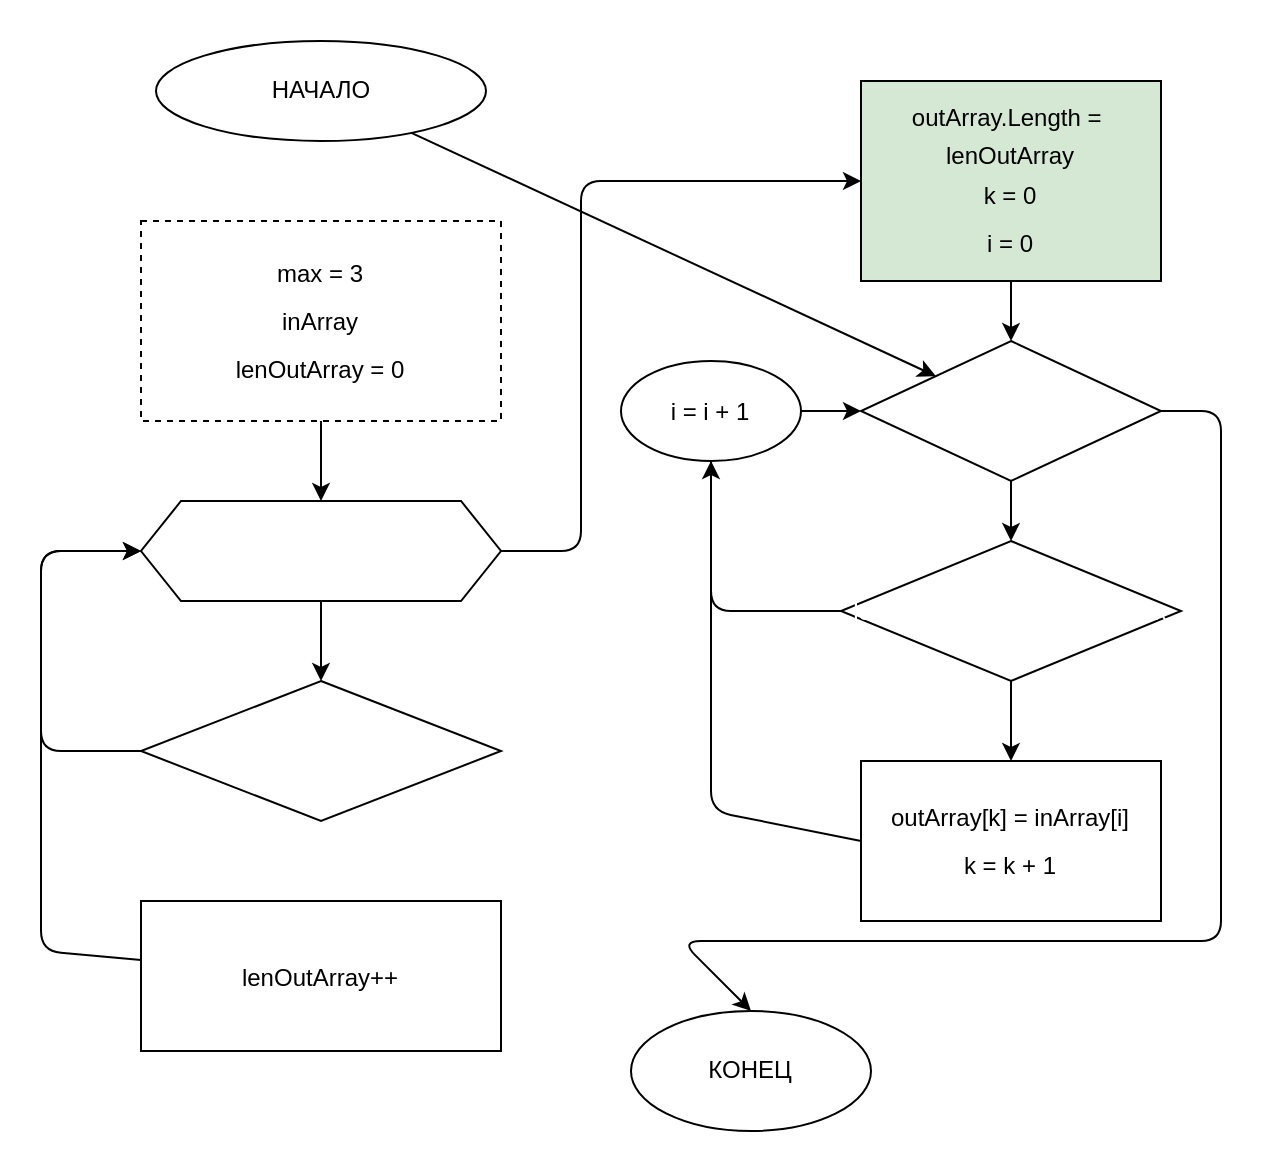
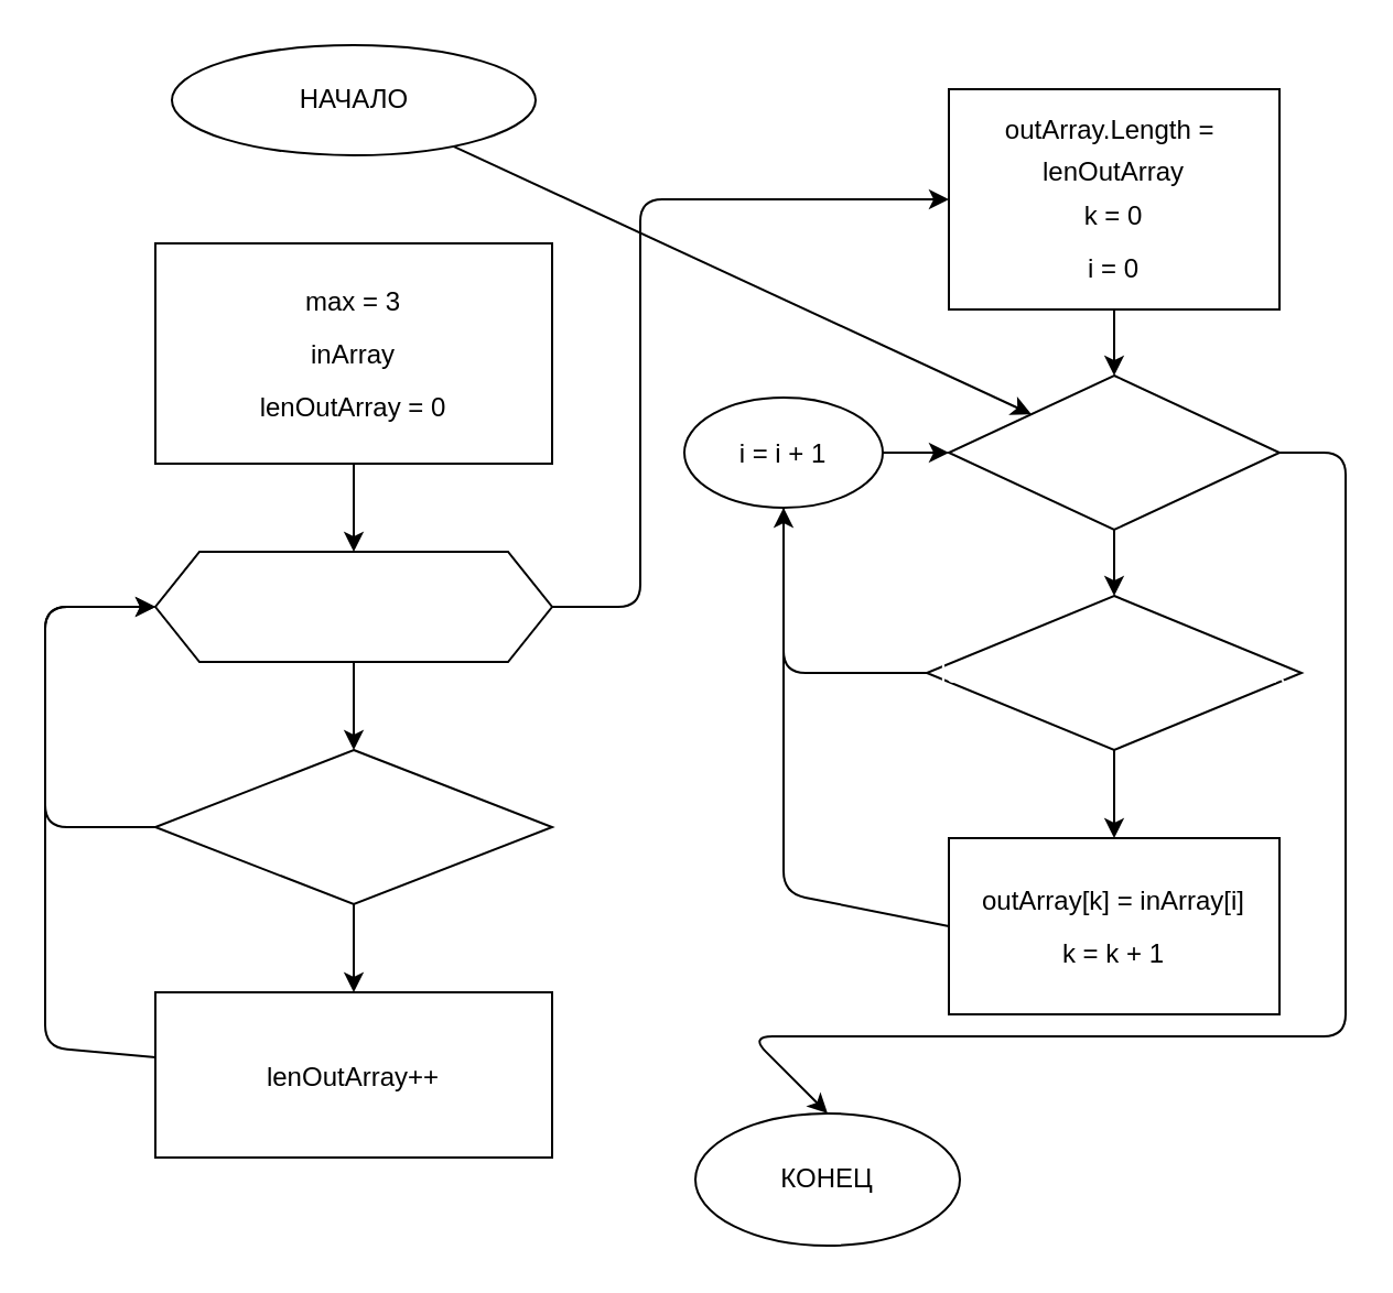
  <mxCell id="0" />
  <mxCell id="1" parent="0" />
  <mxCell id="2" style="edgeStyle=none;html=1;" edge="1" parent="1" source="3" target="21"><mxGeometry relative="1" as="geometry" /></mxCell>
  <mxCell id="3" value="НАЧАЛО" style="ellipse;whiteSpace=wrap;html=1;" vertex="1" parent="1"><mxGeometry x="77.5" y="20" width="165" height="50" as="geometry" /></mxCell>
  <mxCell id="4" value="КОНЕЦ" style="ellipse;whiteSpace=wrap;html=1;" vertex="1" parent="1"><mxGeometry x="315" y="505" width="120" height="60" as="geometry" /></mxCell>
  <mxCell id="5" style="edgeStyle=none;html=1;entryX=0.5;entryY=0;entryDx=0;entryDy=0;fontSize=12;fontColor=#FFFFFF;" edge="1" parent="1" source="6" target="9"><mxGeometry relative="1" as="geometry" /></mxCell>
- <mxCell id="6" value="&lt;div style=&quot;line-height: 24px&quot;&gt;max = 3&lt;/div&gt;&lt;div style=&quot;line-height: 24px&quot;&gt;&lt;div style=&quot;line-height: 24px&quot;&gt;inArray&lt;/div&gt;&lt;div style=&quot;line-height: 24px&quot;&gt;&lt;div style=&quot;line-height: 24px&quot;&gt;lenOutArray = 0&lt;/div&gt;&lt;/div&gt;&lt;/div&gt;" style="rounded=0;whiteSpace=wrap;html=1;dashed=1;" vertex="1" parent="1"><mxGeometry x="70" y="110" width="180" height="100" as="geometry" /></mxCell>
+ <mxCell id="6" value="&lt;div style=&quot;line-height: 24px&quot;&gt;max = 3&lt;/div&gt;&lt;div style=&quot;line-height: 24px&quot;&gt;&lt;div style=&quot;line-height: 24px&quot;&gt;inArray&lt;/div&gt;&lt;div style=&quot;line-height: 24px&quot;&gt;&lt;div style=&quot;line-height: 24px&quot;&gt;lenOutArray = 0&lt;/div&gt;&lt;/div&gt;&lt;/div&gt;" style="rounded=0;whiteSpace=wrap;html=1;" vertex="1" parent="1"><mxGeometry x="70" y="110" width="180" height="100" as="geometry" /></mxCell>
  <mxCell id="7" style="edgeStyle=none;html=1;entryX=0.5;entryY=0;entryDx=0;entryDy=0;fontSize=12;fontColor=#FFFFFF;" edge="1" parent="1" source="9" target="12"><mxGeometry relative="1" as="geometry" /></mxCell>
  <mxCell id="8" style="edgeStyle=none;html=1;entryX=0;entryY=0.5;entryDx=0;entryDy=0;fontSize=12;fontColor=#FFFFFF;exitX=1;exitY=0.5;exitDx=0;exitDy=0;" edge="1" parent="1" source="9" target="18"><mxGeometry relative="1" as="geometry"><Array as="points"><mxPoint x="290" y="275" /><mxPoint x="290" y="90" /></Array></mxGeometry></mxCell>
  <mxCell id="9" value="для каждого&amp;nbsp; из&amp;nbsp; inArray" style="shape=hexagon;perimeter=hexagonPerimeter2;whiteSpace=wrap;html=1;fixedSize=1;fontSize=12;fontColor=#FFFFFF;" vertex="1" parent="1"><mxGeometry x="70" y="250" width="180" height="50" as="geometry" /></mxCell>
  <mxCell id="10" style="edgeStyle=none;html=1;entryX=0;entryY=0.5;entryDx=0;entryDy=0;fontSize=12;fontColor=#FFFFFF;exitX=0;exitY=0.5;exitDx=0;exitDy=0;" edge="1" parent="1" source="12" target="9"><mxGeometry relative="1" as="geometry"><Array as="points"><mxPoint x="20" y="375" /><mxPoint x="20" y="275" /></Array></mxGeometry></mxCell>
+ <mxCell id="11" style="edgeStyle=none;html=1;entryX=0.5;entryY=0;entryDx=0;entryDy=0;fontSize=12;fontColor=#FFFFFF;" edge="1" parent="1" source="12" target="14"><mxGeometry relative="1" as="geometry" /></mxCell>
  <mxCell id="12" value="inArray[] &amp;lt;=&amp;nbsp;&amp;nbsp;max" style="rhombus;whiteSpace=wrap;html=1;fontSize=12;fontColor=#FFFFFF;" vertex="1" parent="1"><mxGeometry x="70" y="340" width="180" height="70" as="geometry" /></mxCell>
  <mxCell id="13" style="edgeStyle=none;html=1;entryX=0;entryY=0.5;entryDx=0;entryDy=0;fontSize=12;fontColor=#FFFFFF;" edge="1" parent="1" source="14" target="9"><mxGeometry relative="1" as="geometry"><Array as="points"><mxPoint x="20" y="475" /><mxPoint x="20" y="275" /></Array></mxGeometry></mxCell>
  <mxCell id="14" value="&lt;div style=&quot;line-height: 24px&quot;&gt;lenOutArray++&lt;br&gt;&lt;/div&gt;" style="rounded=0;whiteSpace=wrap;html=1;" vertex="1" parent="1"><mxGeometry x="70" y="450" width="180" height="75" as="geometry" /></mxCell>
  <mxCell id="15" value="да" style="text;strokeColor=none;fillColor=none;align=left;verticalAlign=middle;spacingLeft=4;spacingRight=4;overflow=hidden;points=[[0,0.5],[1,0.5]];portConstraint=eastwest;rotatable=0;fontSize=12;fontColor=#FFFFFF;" vertex="1" parent="1"><mxGeometry x="130" y="410" width="30" height="20" as="geometry" /></mxCell>
  <mxCell id="16" value="нет" style="text;strokeColor=none;fillColor=none;align=left;verticalAlign=middle;spacingLeft=4;spacingRight=4;overflow=hidden;points=[[0,0.5],[1,0.5]];portConstraint=eastwest;rotatable=0;fontSize=12;fontColor=#FFFFFF;" vertex="1" parent="1"><mxGeometry x="50" y="380" width="30" height="20" as="geometry" /></mxCell>
  <mxCell id="17" style="edgeStyle=none;html=1;entryX=0.5;entryY=0;entryDx=0;entryDy=0;fontSize=12;fontColor=#FAFAFA;" edge="1" parent="1" source="18" target="21"><mxGeometry relative="1" as="geometry" /></mxCell>
- <mxCell id="18" value="&lt;div style=&quot;line-height: 24px&quot;&gt;outArray.Length =&amp;nbsp;&lt;/div&gt;lenOutArray&lt;br&gt;&lt;div style=&quot;line-height: 24px&quot;&gt;k = 0&lt;/div&gt;&lt;div style=&quot;line-height: 24px&quot;&gt;&lt;div style=&quot;line-height: 24px&quot;&gt;i = 0&lt;/div&gt;&lt;/div&gt;" style="rounded=0;whiteSpace=wrap;html=1;fillColor=#d5e8d4;" vertex="1" parent="1"><mxGeometry x="430" y="40" width="150" height="100" as="geometry" /></mxCell>
+ <mxCell id="18" value="&lt;div style=&quot;line-height: 24px&quot;&gt;outArray.Length =&amp;nbsp;&lt;/div&gt;lenOutArray&lt;br&gt;&lt;div style=&quot;line-height: 24px&quot;&gt;k = 0&lt;/div&gt;&lt;div style=&quot;line-height: 24px&quot;&gt;&lt;div style=&quot;line-height: 24px&quot;&gt;i = 0&lt;/div&gt;&lt;/div&gt;" style="rounded=0;whiteSpace=wrap;html=1;" vertex="1" parent="1"><mxGeometry x="430" y="40" width="150" height="100" as="geometry" /></mxCell>
  <mxCell id="19" style="edgeStyle=none;html=1;entryX=0.5;entryY=0;entryDx=0;entryDy=0;fontSize=12;fontColor=#FAFAFA;" edge="1" parent="1" source="21" target="26"><mxGeometry relative="1" as="geometry" /></mxCell>
  <mxCell id="20" style="edgeStyle=none;html=1;fontSize=12;fontColor=#FAFAFA;entryX=0.5;entryY=0;entryDx=0;entryDy=0;exitX=1;exitY=0.5;exitDx=0;exitDy=0;" edge="1" parent="1" source="21" target="4"><mxGeometry relative="1" as="geometry"><mxPoint x="630" y="205" as="targetPoint" /><Array as="points"><mxPoint x="610" y="205" /><mxPoint x="610" y="470" /><mxPoint x="340" y="470" /></Array></mxGeometry></mxCell>
  <mxCell id="21" value="&lt;div style=&quot;line-height: 24px&quot;&gt;i &amp;lt; inArray.Length&lt;/div&gt;" style="rhombus;whiteSpace=wrap;html=1;fontSize=12;fontColor=#FFFFFF;" vertex="1" parent="1"><mxGeometry x="430" y="170" width="150" height="70" as="geometry" /></mxCell>
  <mxCell id="22" value="нет" style="text;strokeColor=none;fillColor=none;align=left;verticalAlign=middle;spacingLeft=4;spacingRight=4;overflow=hidden;points=[[0,0.5],[1,0.5]];portConstraint=eastwest;rotatable=0;fontSize=12;fontColor=#FFFFFF;" vertex="1" parent="1"><mxGeometry x="580" y="180" width="30" height="20" as="geometry" /></mxCell>
  <mxCell id="23" value="да" style="text;strokeColor=none;fillColor=none;align=left;verticalAlign=middle;spacingLeft=4;spacingRight=4;overflow=hidden;points=[[0,0.5],[1,0.5]];portConstraint=eastwest;rotatable=0;fontSize=12;fontColor=#FFFFFF;" vertex="1" parent="1"><mxGeometry x="470" y="240" width="30" height="20" as="geometry" /></mxCell>
  <mxCell id="24" style="edgeStyle=none;html=1;entryX=0.5;entryY=0;entryDx=0;entryDy=0;fontSize=12;fontColor=#FAFAFA;" edge="1" parent="1" source="26" target="28"><mxGeometry relative="1" as="geometry" /></mxCell>
  <mxCell id="25" style="edgeStyle=none;html=1;fontSize=12;fontColor=#FAFAFA;exitX=0;exitY=0.5;exitDx=0;exitDy=0;entryX=0.5;entryY=1;entryDx=0;entryDy=0;" edge="1" parent="1" source="26" target="31"><mxGeometry relative="1" as="geometry"><mxPoint x="420" y="210" as="targetPoint" /><Array as="points"><mxPoint x="355" y="305" /></Array></mxGeometry></mxCell>
  <mxCell id="26" value="&lt;div style=&quot;line-height: 24px&quot;&gt;&lt;div style=&quot;line-height: 24px&quot;&gt;lenOutArray[i].Length &amp;lt;= max&lt;/div&gt;&lt;/div&gt;" style="rhombus;whiteSpace=wrap;html=1;fontSize=12;fontColor=#FFFFFF;" vertex="1" parent="1"><mxGeometry x="420" y="270" width="170" height="70" as="geometry" /></mxCell>
  <mxCell id="27" style="edgeStyle=none;html=1;entryX=0;entryY=0.5;entryDx=0;entryDy=0;fontSize=12;fontColor=#FAFAFA;exitX=1;exitY=0.5;exitDx=0;exitDy=0;startArrow=none;" edge="1" parent="1" source="31" target="21"><mxGeometry relative="1" as="geometry"><Array as="points"><mxPoint x="360" y="205" /></Array></mxGeometry></mxCell>
  <mxCell id="28" value="&lt;div style=&quot;line-height: 24px&quot;&gt;&lt;div style=&quot;line-height: 24px&quot;&gt;outArray[k] = inArray[i]&lt;/div&gt;&lt;div style=&quot;line-height: 24px&quot;&gt;k = k + 1&lt;br&gt;&lt;/div&gt;&lt;/div&gt;" style="rounded=0;whiteSpace=wrap;html=1;" vertex="1" parent="1"><mxGeometry x="430" y="380" width="150" height="80" as="geometry" /></mxCell>
  <mxCell id="29" value="да" style="text;strokeColor=none;fillColor=none;align=left;verticalAlign=middle;spacingLeft=4;spacingRight=4;overflow=hidden;points=[[0,0.5],[1,0.5]];portConstraint=eastwest;rotatable=0;fontSize=12;fontColor=#FFFFFF;" vertex="1" parent="1"><mxGeometry x="470" y="340" width="30" height="20" as="geometry" /></mxCell>
  <mxCell id="30" value="нет" style="text;strokeColor=none;fillColor=none;align=left;verticalAlign=middle;spacingLeft=4;spacingRight=4;overflow=hidden;points=[[0,0.5],[1,0.5]];portConstraint=eastwest;rotatable=0;fontSize=12;fontColor=#FFFFFF;" vertex="1" parent="1"><mxGeometry x="410" y="310" width="30" height="20" as="geometry" /></mxCell>
  <mxCell id="31" value="&lt;div style=&quot;line-height: 24px&quot;&gt;&lt;div style=&quot;line-height: 24px&quot;&gt;&lt;span&gt;i = i + 1&lt;/span&gt;&lt;br&gt;&lt;/div&gt;&lt;/div&gt;" style="ellipse;whiteSpace=wrap;html=1;" vertex="1" parent="1"><mxGeometry x="310" y="180" width="90" height="50" as="geometry" /></mxCell>
  <mxCell id="32" value="" style="edgeStyle=none;html=1;entryX=0.5;entryY=1;entryDx=0;entryDy=0;fontSize=12;fontColor=#FAFAFA;exitX=0;exitY=0.5;exitDx=0;exitDy=0;endArrow=none;" edge="1" parent="1" source="28" target="31"><mxGeometry relative="1" as="geometry"><mxPoint x="440" y="405" as="sourcePoint" /><mxPoint x="430" y="205" as="targetPoint" /><Array as="points"><mxPoint x="355" y="405" /></Array></mxGeometry></mxCell>
